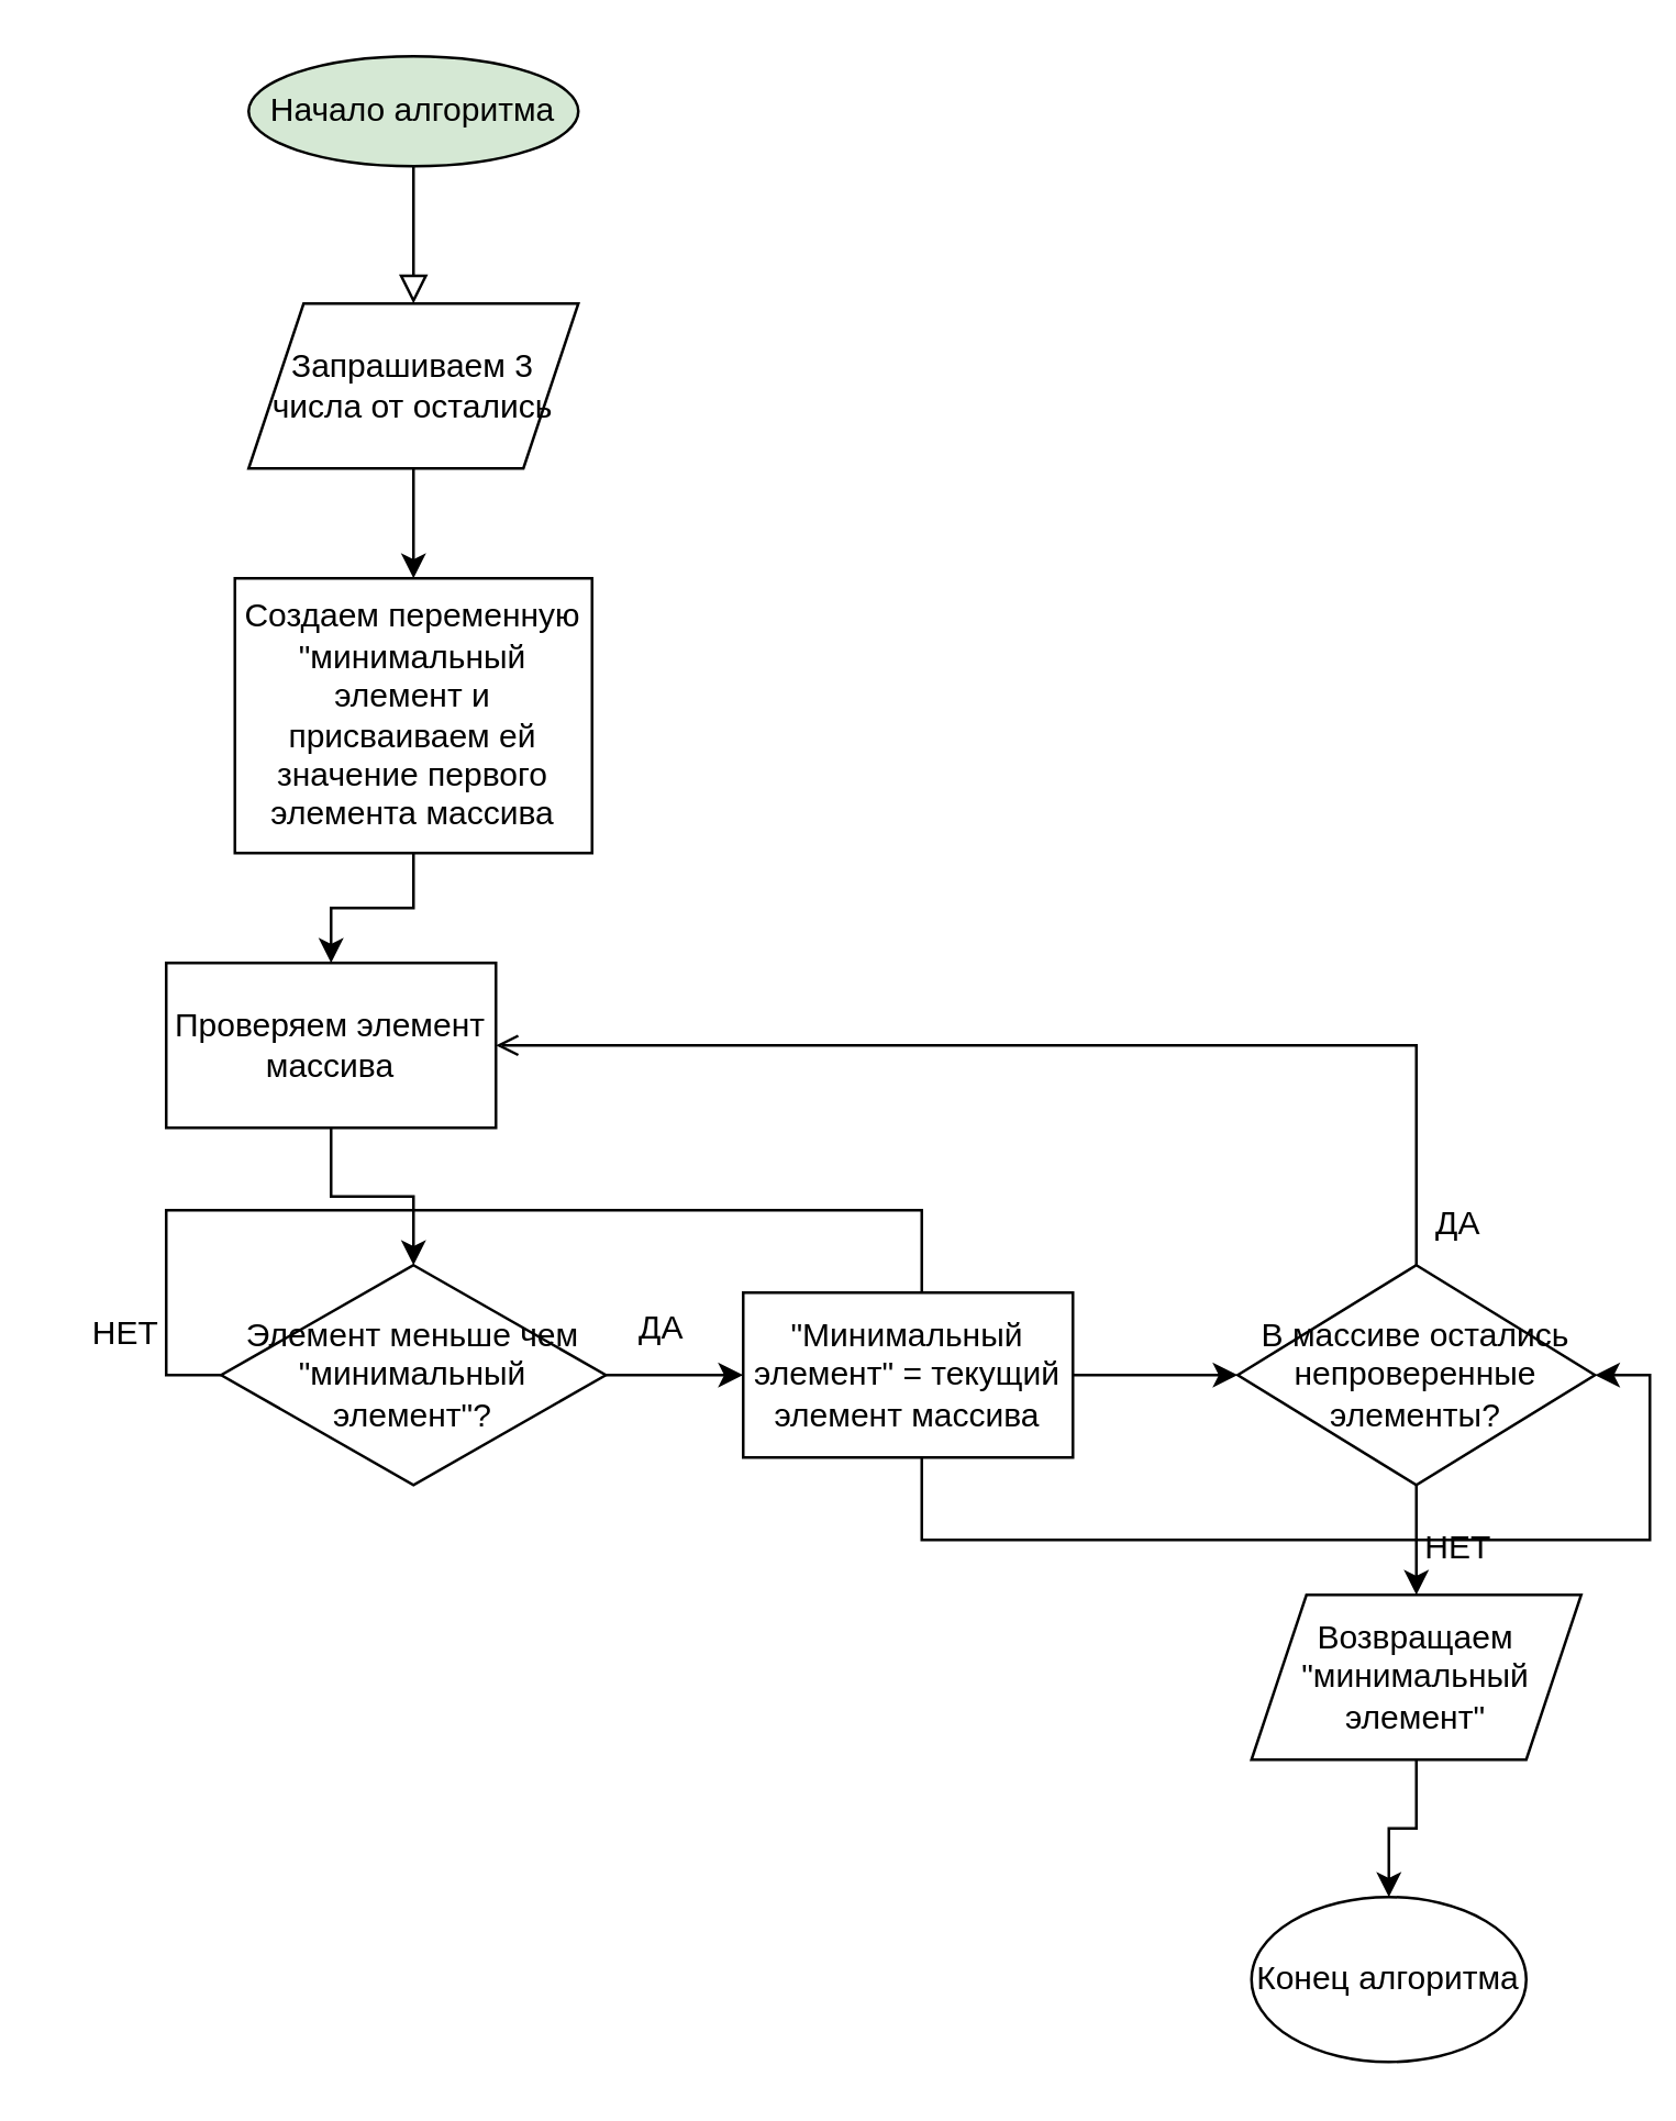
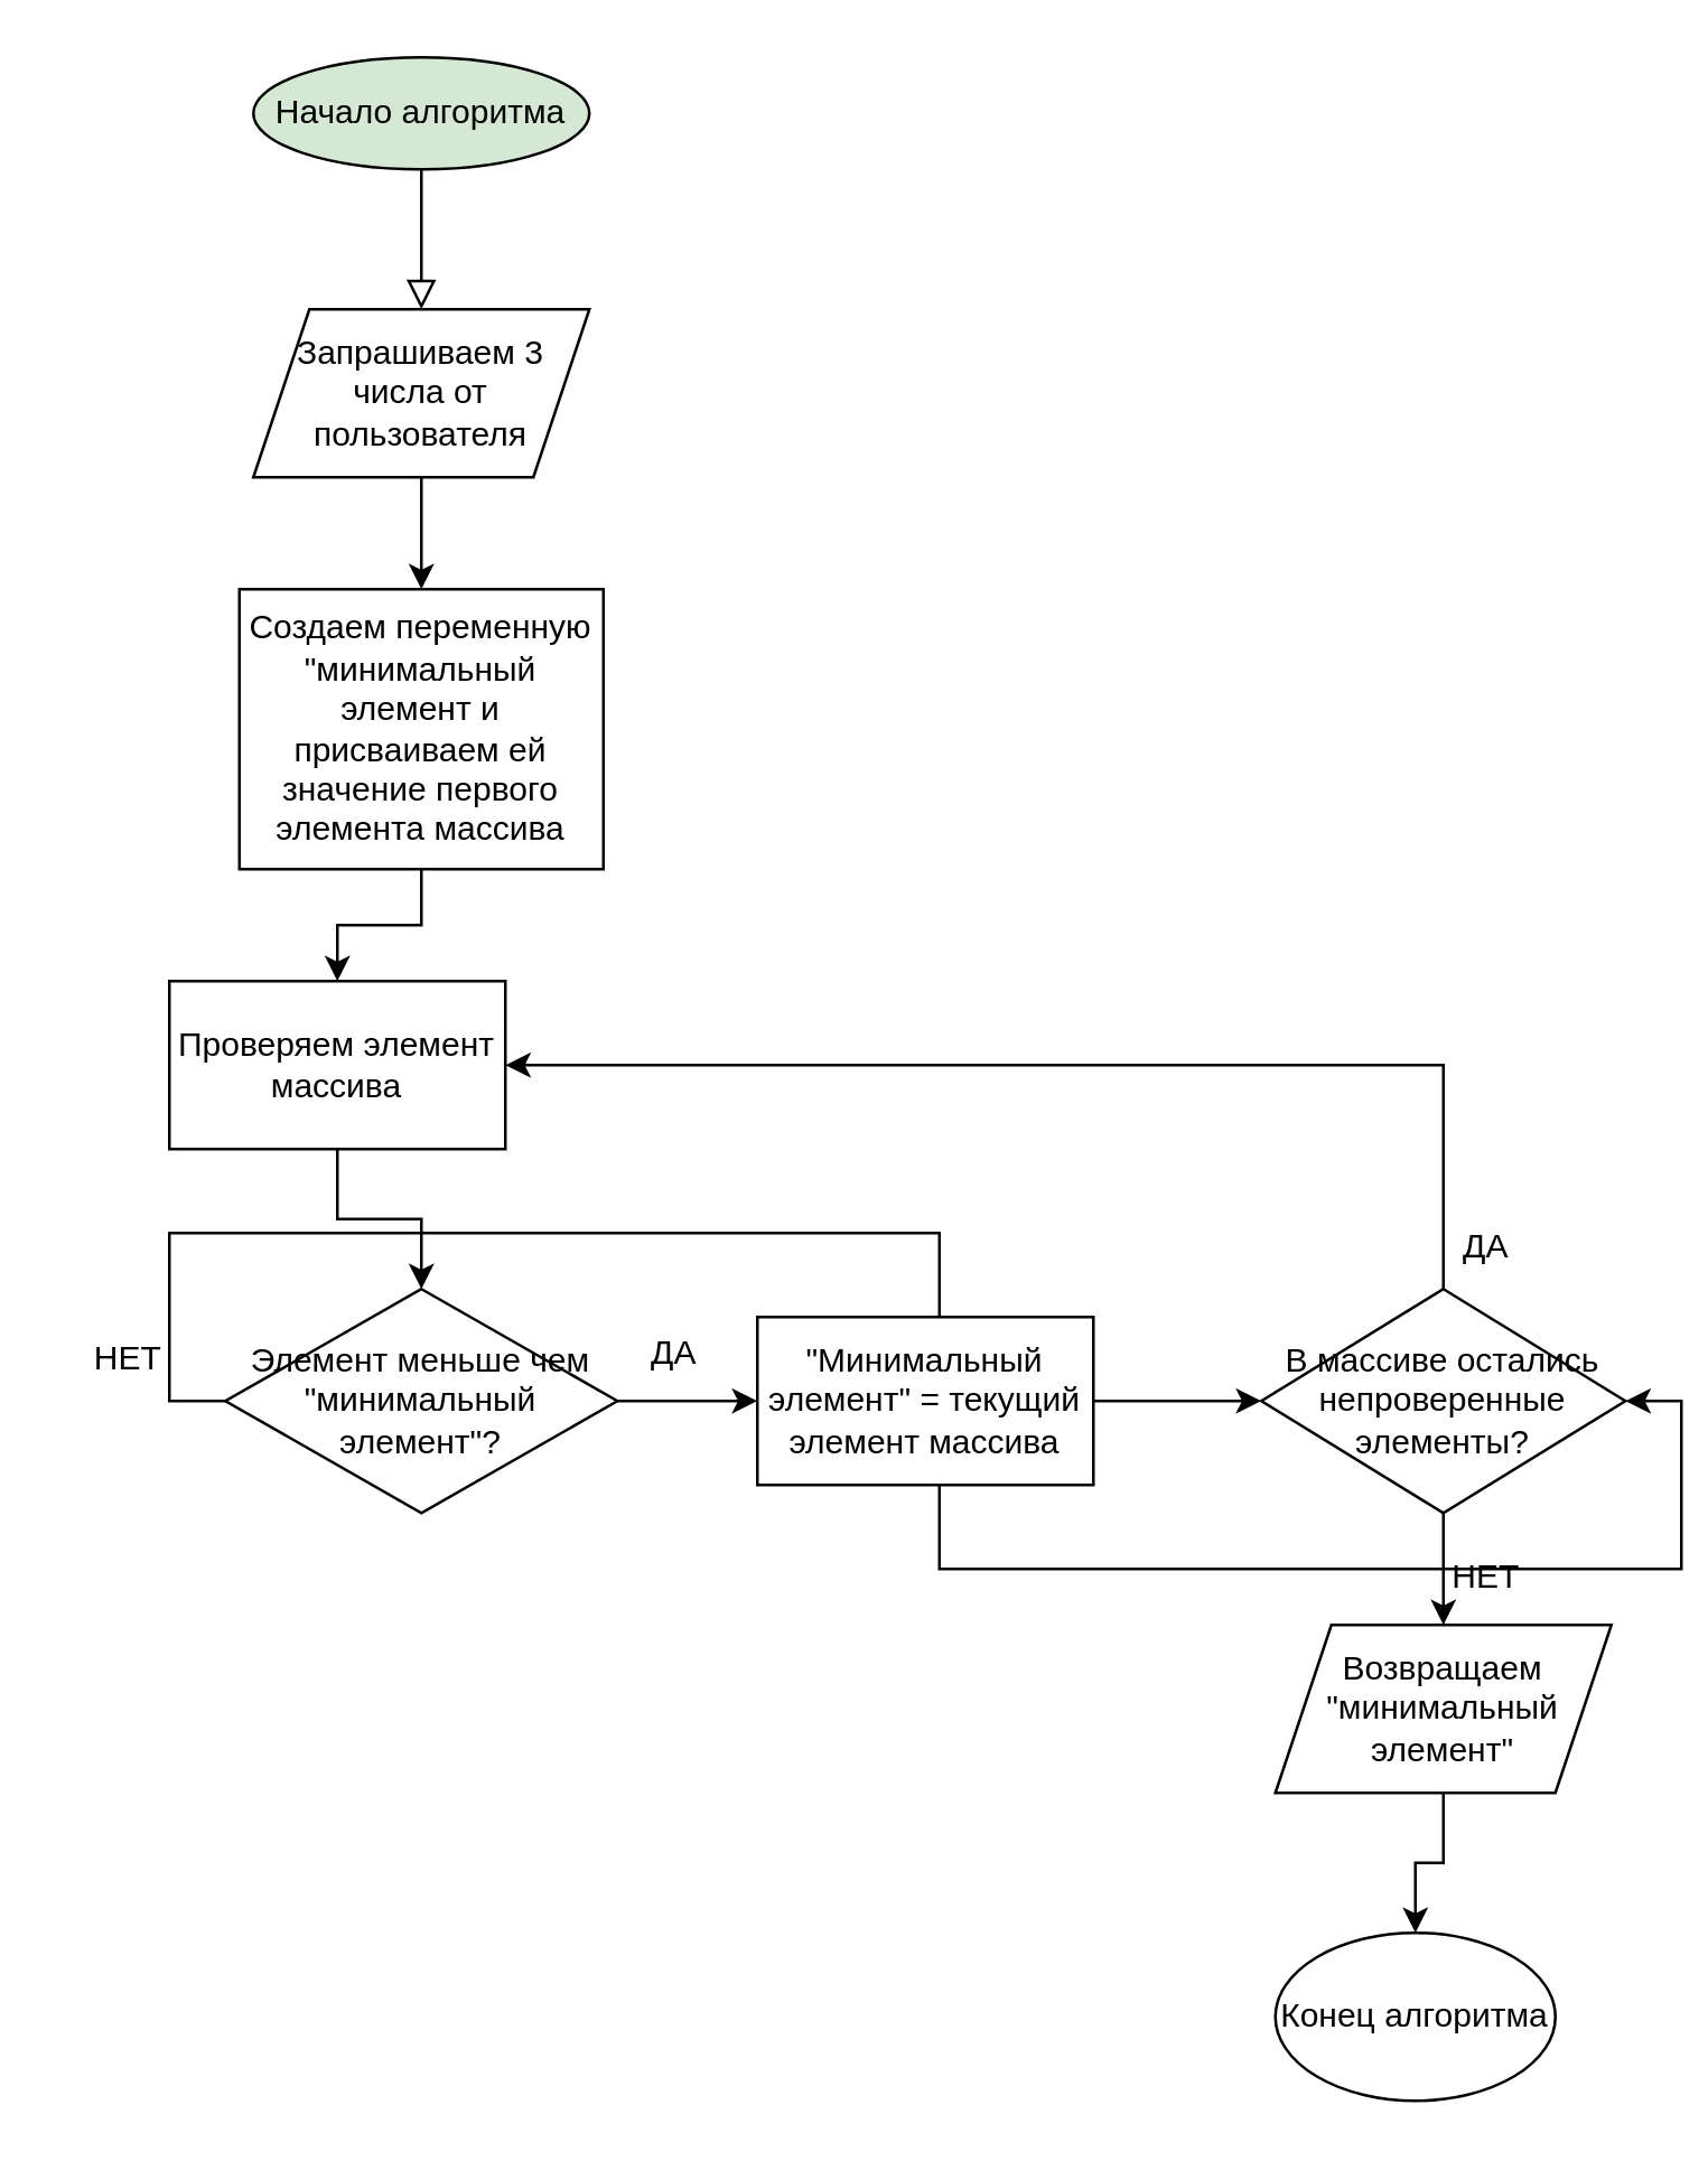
  <mxCell id="0" />
  <mxCell id="1" parent="0" />
  <mxCell id="2" value="" style="rounded=0;html=1;jettySize=auto;orthogonalLoop=1;fontSize=11;endArrow=block;endFill=0;endSize=8;strokeWidth=1;shadow=0;labelBackgroundColor=none;edgeStyle=orthogonalEdgeStyle;" parent="1" edge="1"><mxGeometry relative="1" as="geometry"><mxPoint x="150" y="60" as="sourcePoint" /><mxPoint x="150" y="110" as="targetPoint" /></mxGeometry></mxCell>
  <mxCell id="3" value="" style="edgeStyle=orthogonalEdgeStyle;rounded=0;orthogonalLoop=1;jettySize=auto;html=1;" edge="1" parent="1" source="4" target="7"><mxGeometry relative="1" as="geometry" /></mxCell>
- <mxCell id="4" value="Запрашиваем 3 числа от остались" style="shape=parallelogram;perimeter=parallelogramPerimeter;whiteSpace=wrap;html=1;fixedSize=1;" vertex="1" parent="1"><mxGeometry x="90" y="110" width="120" height="60" as="geometry" /></mxCell>
+ <mxCell id="4" value="Запрашиваем 3 числа от пользователя" style="shape=parallelogram;perimeter=parallelogramPerimeter;whiteSpace=wrap;html=1;fixedSize=1;" vertex="1" parent="1"><mxGeometry x="90" y="110" width="120" height="60" as="geometry" /></mxCell>
  <mxCell id="5" value="Начало алгоритма" style="ellipse;whiteSpace=wrap;html=1;fillColor=#d5e8d4;" vertex="1" parent="1"><mxGeometry x="90" y="20" width="120" height="40" as="geometry" /></mxCell>
  <mxCell id="6" value="" style="edgeStyle=orthogonalEdgeStyle;rounded=0;orthogonalLoop=1;jettySize=auto;html=1;" edge="1" parent="1" source="7" target="9"><mxGeometry relative="1" as="geometry" /></mxCell>
  <mxCell id="7" value="Создаем переменную &quot;минимальный элемент и присваиваем ей значение первого элемента массива" style="rounded=0;whiteSpace=wrap;html=1;" vertex="1" parent="1"><mxGeometry x="85" y="210" width="130" height="100" as="geometry" /></mxCell>
  <mxCell id="8" value="" style="edgeStyle=orthogonalEdgeStyle;rounded=0;orthogonalLoop=1;jettySize=auto;html=1;" edge="1" parent="1" source="9" target="12"><mxGeometry relative="1" as="geometry" /></mxCell>
  <mxCell id="9" value="Проверяем элемент массива" style="rounded=0;whiteSpace=wrap;html=1;" vertex="1" parent="1"><mxGeometry x="60" y="350" width="120" height="60" as="geometry" /></mxCell>
  <mxCell id="10" value="" style="edgeStyle=orthogonalEdgeStyle;rounded=0;orthogonalLoop=1;jettySize=auto;html=1;" edge="1" parent="1" source="12" target="14"><mxGeometry relative="1" as="geometry" /></mxCell>
  <mxCell id="11" style="edgeStyle=orthogonalEdgeStyle;rounded=0;orthogonalLoop=1;jettySize=auto;html=1;exitX=0;exitY=0.5;exitDx=0;exitDy=0;entryX=1;entryY=0.5;entryDx=0;entryDy=0;" edge="1" parent="1" source="12" target="18"><mxGeometry relative="1" as="geometry" /></mxCell>
  <mxCell id="12" value="Элемент меньше чем &quot;минимальный элемент&quot;?" style="rhombus;whiteSpace=wrap;html=1;" vertex="1" parent="1"><mxGeometry x="80" y="460" width="140" height="80" as="geometry" /></mxCell>
  <mxCell id="13" value="" style="edgeStyle=orthogonalEdgeStyle;rounded=0;orthogonalLoop=1;jettySize=auto;html=1;" edge="1" parent="1" source="14" target="18"><mxGeometry relative="1" as="geometry" /></mxCell>
  <mxCell id="14" value="&quot;Минимальный элемент&quot; = текущий элемент массива" style="whiteSpace=wrap;html=1;" vertex="1" parent="1"><mxGeometry x="270" y="470" width="120" height="60" as="geometry" /></mxCell>
  <mxCell id="15" value="ДА&lt;br&gt;" style="text;html=1;align=center;verticalAlign=middle;resizable=0;points=[];autosize=1;strokeColor=none;fillColor=none;" vertex="1" parent="1"><mxGeometry x="220" y="468" width="40" height="30" as="geometry" /></mxCell>
- <mxCell id="16" style="edgeStyle=orthogonalEdgeStyle;rounded=0;orthogonalLoop=1;jettySize=auto;html=1;exitX=0.5;exitY=0;exitDx=0;exitDy=0;entryX=1;entryY=0.5;entryDx=0;entryDy=0;endArrow=open;" edge="1" parent="1" source="18" target="9"><mxGeometry relative="1" as="geometry" /></mxCell>
+ <mxCell id="16" style="edgeStyle=orthogonalEdgeStyle;rounded=0;orthogonalLoop=1;jettySize=auto;html=1;exitX=0.5;exitY=0;exitDx=0;exitDy=0;entryX=1;entryY=0.5;entryDx=0;entryDy=0;" edge="1" parent="1" source="18" target="9"><mxGeometry relative="1" as="geometry" /></mxCell>
  <mxCell id="17" value="" style="edgeStyle=orthogonalEdgeStyle;rounded=0;orthogonalLoop=1;jettySize=auto;html=1;" edge="1" parent="1" source="18" target="21"><mxGeometry relative="1" as="geometry" /></mxCell>
  <mxCell id="18" value="В массиве остались непроверенные элементы?" style="rhombus;whiteSpace=wrap;html=1;" vertex="1" parent="1"><mxGeometry x="450" y="460" width="130" height="80" as="geometry" /></mxCell>
  <mxCell id="19" value="ДА&lt;br&gt;" style="text;html=1;align=center;verticalAlign=middle;resizable=0;points=[];autosize=1;strokeColor=none;fillColor=none;" vertex="1" parent="1"><mxGeometry x="510" y="430" width="40" height="30" as="geometry" /></mxCell>
  <mxCell id="20" style="edgeStyle=orthogonalEdgeStyle;rounded=0;orthogonalLoop=1;jettySize=auto;html=1;entryX=0.5;entryY=0;entryDx=0;entryDy=0;" edge="1" parent="1" source="21" target="24"><mxGeometry relative="1" as="geometry"><mxPoint x="515" y="690" as="targetPoint" /></mxGeometry></mxCell>
  <mxCell id="21" value="Возвращаем &quot;минимальный элемент&quot;" style="shape=parallelogram;perimeter=parallelogramPerimeter;whiteSpace=wrap;html=1;fixedSize=1;" vertex="1" parent="1"><mxGeometry x="455" y="580" width="120" height="60" as="geometry" /></mxCell>
  <mxCell id="22" value="НЕТ&lt;br&gt;" style="text;html=1;align=center;verticalAlign=middle;resizable=0;points=[];autosize=1;strokeColor=none;fillColor=none;" vertex="1" parent="1"><mxGeometry x="505" y="548" width="50" height="30" as="geometry" /></mxCell>
  <mxCell id="23" value="НЕТ&lt;br&gt;" style="text;html=1;align=center;verticalAlign=middle;resizable=0;points=[];autosize=1;strokeColor=none;fillColor=none;" vertex="1" parent="1"><mxGeometry x="20" y="470" width="50" height="30" as="geometry" /></mxCell>
  <mxCell id="24" value="Конец алгоритма" style="ellipse;whiteSpace=wrap;html=1;" vertex="1" parent="1"><mxGeometry x="455" y="690" width="100" height="60" as="geometry" /></mxCell>
